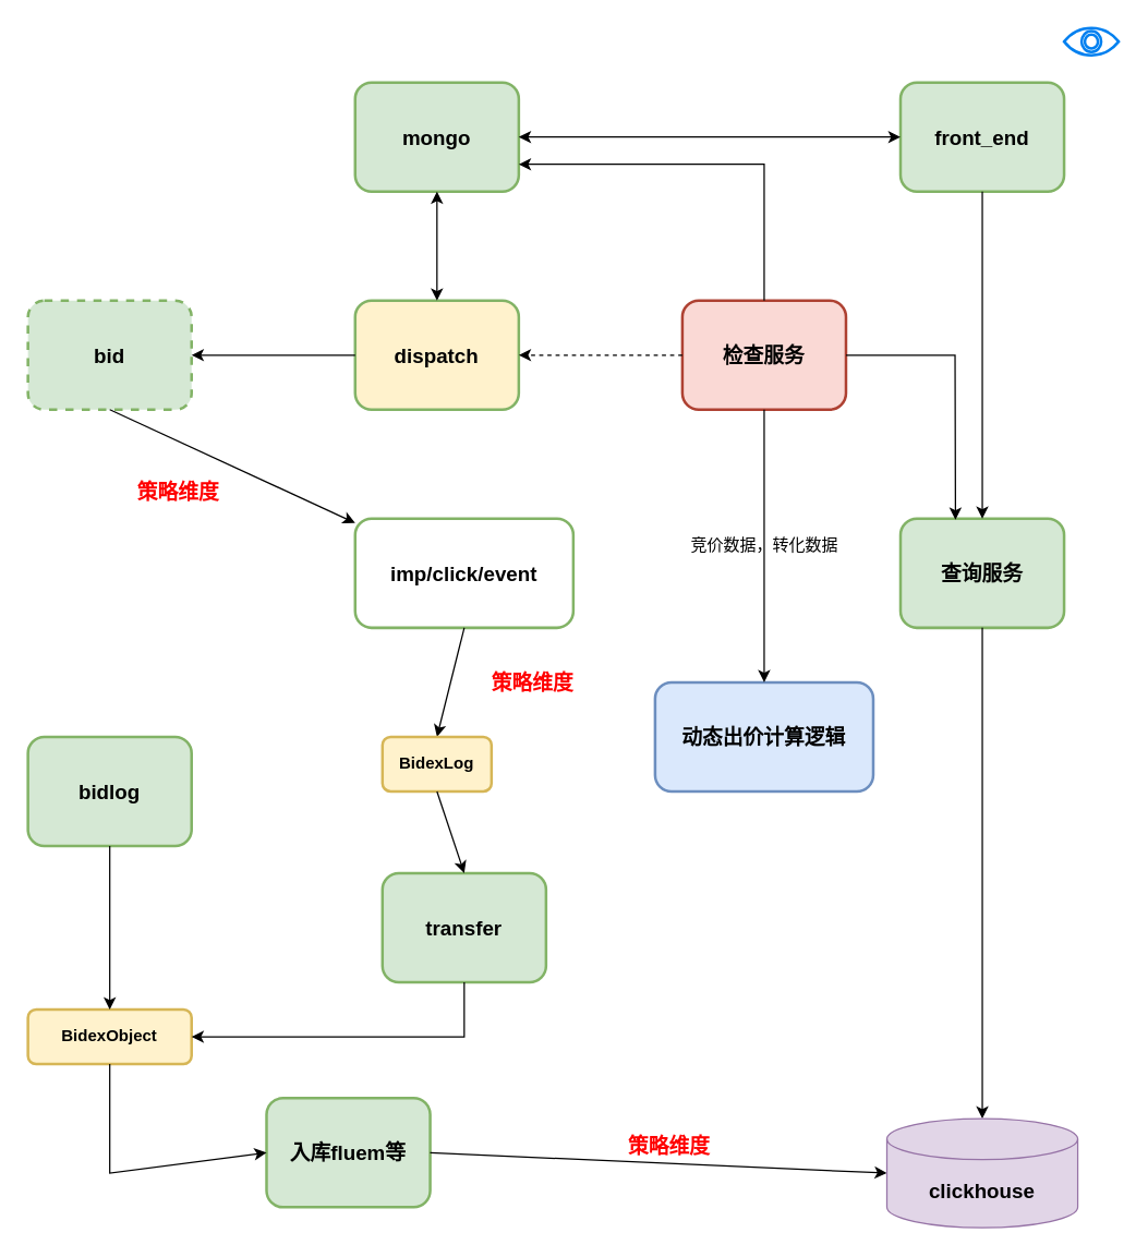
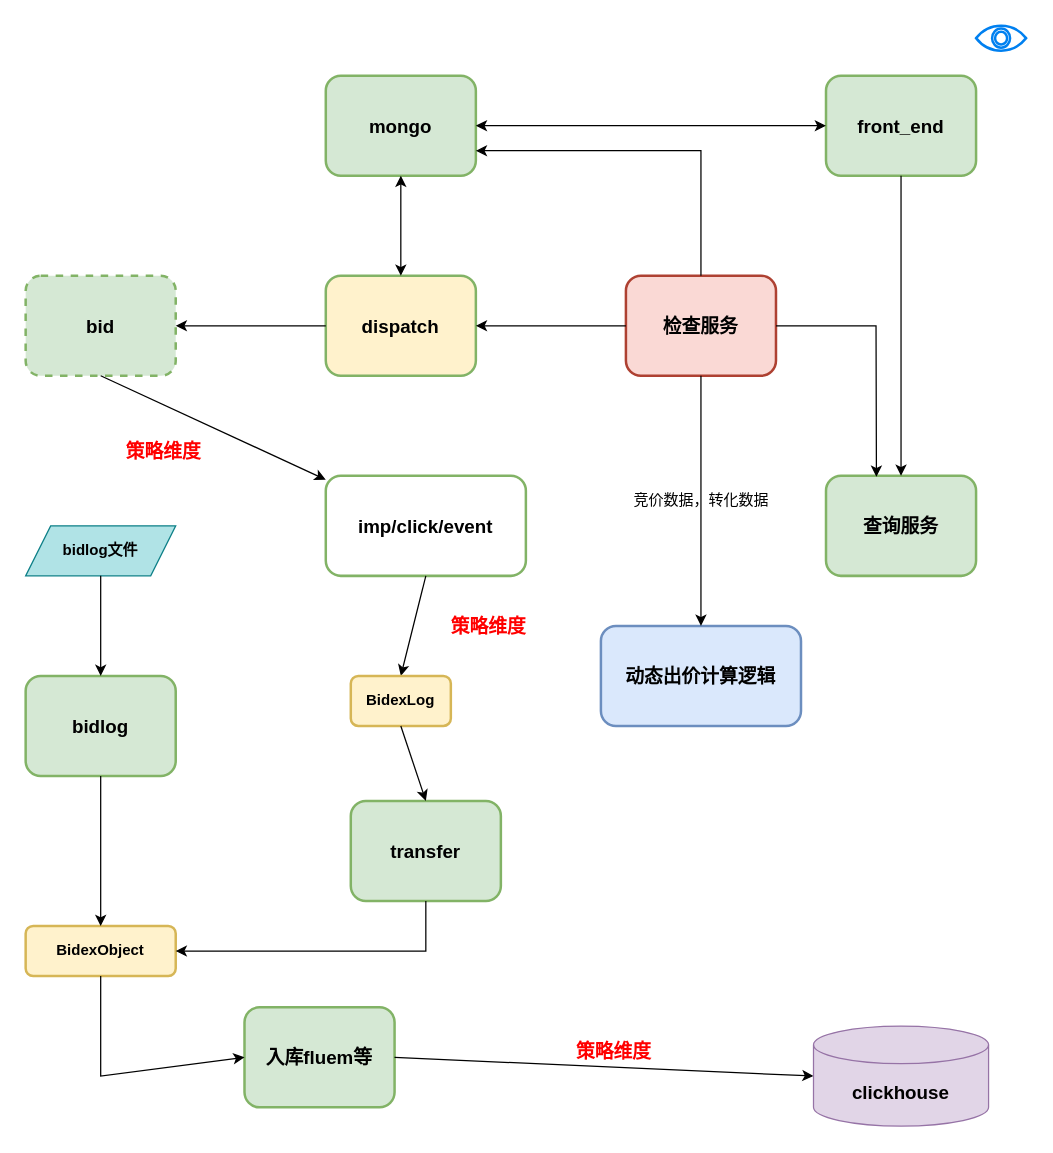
  <mxCell id="0" />
  <mxCell id="1" parent="0" />
  <mxCell id="2" value="&lt;b&gt;&lt;font style=&quot;font-size: 15px;&quot;&gt;动态出价计算逻辑&lt;/font&gt;&lt;/b&gt;" style="rounded=1;whiteSpace=wrap;html=1;strokeWidth=2;fillWeight=4;hachureGap=8;hachureAngle=45;fillColor=#dae8fc;strokeColor=#6c8ebf;" vertex="1" parent="1"><mxGeometry x="480" y="500" width="160" height="80" as="geometry" /></mxCell>
  <mxCell id="3" value="&lt;b&gt;&lt;font style=&quot;font-size: 15px;&quot;&gt;bid&lt;/font&gt;&lt;/b&gt;" style="rounded=1;whiteSpace=wrap;html=1;strokeWidth=2;fillWeight=4;hachureGap=8;hachureAngle=45;fillColor=#d5e8d4;strokeColor=#82b366;dashed=1;" vertex="1" parent="1"><mxGeometry x="20" y="220" width="120" height="80" as="geometry" /></mxCell>
  <mxCell id="4" value="&lt;span style=&quot;font-size: 15px;&quot;&gt;&lt;b&gt;bidlog&lt;/b&gt;&lt;/span&gt;" style="rounded=1;whiteSpace=wrap;html=1;strokeWidth=2;fillWeight=4;hachureGap=8;hachureAngle=45;fillColor=#d5e8d4;strokeColor=#82b366;" vertex="1" parent="1"><mxGeometry x="20" y="540" width="120" height="80" as="geometry" /></mxCell>
  <mxCell id="5" value="&lt;span style=&quot;font-size: 15px;&quot;&gt;&lt;b&gt;查询服务&lt;/b&gt;&lt;/span&gt;" style="rounded=1;whiteSpace=wrap;html=1;strokeWidth=2;fillWeight=4;hachureGap=8;hachureAngle=45;fillColor=#d5e8d4;strokeColor=#82b366;" vertex="1" parent="1"><mxGeometry x="660" y="380" width="120" height="80" as="geometry" /></mxCell>
  <mxCell id="6" value="竞价数据，转化数据" style="text;strokeColor=none;fillColor=none;html=1;fontSize=12;fontStyle=0;verticalAlign=middle;align=center;" vertex="1" parent="1"><mxGeometry x="500" y="380" width="120" height="40" as="geometry" /></mxCell>
  <mxCell id="7" value="&lt;span style=&quot;font-size: 15px;&quot;&gt;&lt;b&gt;imp/click/event&lt;/b&gt;&lt;/span&gt;" style="rounded=1;whiteSpace=wrap;html=1;strokeWidth=2;fillWeight=4;hachureGap=8;hachureAngle=45;fillColor=#ffffff;strokeColor=#82b366;" vertex="1" parent="1"><mxGeometry x="260" y="380" width="160" height="80" as="geometry" /></mxCell>
  <mxCell id="8" value="&lt;span style=&quot;font-size: 15px;&quot;&gt;&lt;b&gt;dispatch&lt;/b&gt;&lt;/span&gt;" style="rounded=1;whiteSpace=wrap;html=1;strokeWidth=2;fillWeight=4;hachureGap=8;hachureAngle=45;fillColor=#fff2cc;strokeColor=#82b366;" vertex="1" parent="1"><mxGeometry x="260" y="220" width="120" height="80" as="geometry" /></mxCell>
  <mxCell id="9" value="&lt;span style=&quot;font-size: 15px;&quot;&gt;&lt;b&gt;检查服务&lt;/b&gt;&lt;/span&gt;" style="rounded=1;whiteSpace=wrap;html=1;strokeWidth=2;fillWeight=4;hachureGap=8;hachureAngle=45;fillColor=#fad9d5;strokeColor=#ae4132;" vertex="1" parent="1"><mxGeometry x="500" y="220" width="120" height="80" as="geometry" /></mxCell>
- <mxCell id="10" value="" style="endArrow=classic;html=1;rounded=0;exitX=0;exitY=0.5;exitDx=0;exitDy=0;entryX=1;entryY=0.5;entryDx=0;entryDy=0;dashed=1;" edge="1" parent="1" source="9" target="8"><mxGeometry width="50" height="50" relative="1" as="geometry"><mxPoint x="630" y="310" as="sourcePoint" /><mxPoint x="630" y="390" as="targetPoint" /></mxGeometry></mxCell>
+ <mxCell id="10" value="" style="endArrow=classic;html=1;rounded=0;exitX=0;exitY=0.5;exitDx=0;exitDy=0;entryX=1;entryY=0.5;entryDx=0;entryDy=0;" edge="1" parent="1" source="9" target="8"><mxGeometry width="50" height="50" relative="1" as="geometry"><mxPoint x="630" y="310" as="sourcePoint" /><mxPoint x="630" y="390" as="targetPoint" /></mxGeometry></mxCell>
  <mxCell id="11" value="&lt;span style=&quot;font-size: 15px;&quot;&gt;&lt;b&gt;mongo&lt;/b&gt;&lt;/span&gt;" style="rounded=1;whiteSpace=wrap;html=1;strokeWidth=2;fillWeight=4;hachureGap=8;hachureAngle=45;fillColor=#d5e8d4;strokeColor=#82b366;" vertex="1" parent="1"><mxGeometry x="260" y="60" width="120" height="80" as="geometry" /></mxCell>
  <mxCell id="12" value="" style="endArrow=classic;startArrow=classic;html=1;rounded=0;entryX=0.5;entryY=1;entryDx=0;entryDy=0;exitX=0.5;exitY=0;exitDx=0;exitDy=0;" edge="1" parent="1" source="8" target="11"><mxGeometry width="50" height="50" relative="1" as="geometry"><mxPoint x="170" y="450" as="sourcePoint" /><mxPoint x="220" y="400" as="targetPoint" /></mxGeometry></mxCell>
  <mxCell id="13" value="&lt;span style=&quot;font-size: 15px;&quot;&gt;&lt;b&gt;front_end&lt;/b&gt;&lt;/span&gt;" style="rounded=1;whiteSpace=wrap;html=1;strokeWidth=2;fillWeight=4;hachureGap=8;hachureAngle=45;fillColor=#d5e8d4;strokeColor=#82b366;" vertex="1" parent="1"><mxGeometry x="660" y="60" width="120" height="80" as="geometry" /></mxCell>
  <mxCell id="14" value="" style="endArrow=classic;startArrow=classic;html=1;rounded=0;strokeWidth=1;exitX=1;exitY=0.5;exitDx=0;exitDy=0;entryX=0;entryY=0.5;entryDx=0;entryDy=0;" edge="1" parent="1" source="11" target="13"><mxGeometry width="50" height="50" relative="1" as="geometry"><mxPoint x="430" y="380" as="sourcePoint" /><mxPoint x="480" y="330" as="targetPoint" /></mxGeometry></mxCell>
  <mxCell id="15" value="" style="html=1;verticalLabelPosition=bottom;align=center;labelBackgroundColor=#ffffff;verticalAlign=top;strokeWidth=2;strokeColor=#0080F0;shadow=0;dashed=0;shape=mxgraph.ios7.icons.eye;fontStyle=1;fontSize=15;" vertex="1" parent="1"><mxGeometry x="780" y="20" width="40" height="20" as="geometry" /></mxCell>
  <mxCell id="16" value="" style="endArrow=classic;html=1;rounded=0;exitX=0.5;exitY=1;exitDx=0;exitDy=0;" edge="1" parent="1" source="3" target="7"><mxGeometry width="50" height="50" relative="1" as="geometry"><mxPoint x="330" y="550" as="sourcePoint" /><mxPoint x="80" y="380" as="targetPoint" /></mxGeometry></mxCell>
  <mxCell id="17" value="&lt;span style=&quot;font-size: 15px;&quot;&gt;&lt;b&gt;transfer&lt;/b&gt;&lt;/span&gt;" style="rounded=1;whiteSpace=wrap;html=1;strokeWidth=2;fillWeight=4;hachureGap=8;hachureAngle=45;fillColor=#d5e8d4;strokeColor=#82b366;" vertex="1" parent="1"><mxGeometry x="280" y="640" width="120" height="80" as="geometry" /></mxCell>
  <mxCell id="18" value="" style="endArrow=classic;html=1;rounded=0;exitX=0.5;exitY=1;exitDx=0;exitDy=0;entryX=0.5;entryY=0;entryDx=0;entryDy=0;" edge="1" parent="1" source="7" target="21"><mxGeometry width="50" height="50" relative="1" as="geometry"><mxPoint x="90" y="150" as="sourcePoint" /><mxPoint x="350" y="550" as="targetPoint" /></mxGeometry></mxCell>
  <mxCell id="19" value="" style="endArrow=classic;html=1;rounded=0;exitX=0.5;exitY=1;exitDx=0;exitDy=0;entryX=0.5;entryY=0;entryDx=0;entryDy=0;" edge="1" parent="1" source="9" target="2"><mxGeometry width="50" height="50" relative="1" as="geometry"><mxPoint x="330" y="430" as="sourcePoint" /><mxPoint x="559" y="380" as="targetPoint" /></mxGeometry></mxCell>
- <mxCell id="20" value="" style="endArrow=classic;html=1;rounded=0;exitX=0.5;exitY=1;exitDx=0;exitDy=0;entryX=0.5;entryY=0;entryDx=0;entryDy=0;entryPerimeter=0;" edge="1" parent="1" source="5" target="30"><mxGeometry width="50" height="50" relative="1" as="geometry"><mxPoint x="330" y="470" as="sourcePoint" /><mxPoint x="600" y="820" as="targetPoint" /></mxGeometry></mxCell>
  <mxCell id="21" value="BidexLog" style="rounded=1;whiteSpace=wrap;html=1;strokeWidth=2;fillWeight=4;hachureGap=8;hachureAngle=45;fillColor=#fff2cc;fontStyle=1;strokeColor=#d6b656;" vertex="1" parent="1"><mxGeometry x="280" y="540" width="80" height="40" as="geometry" /></mxCell>
  <mxCell id="22" value="BidexObject" style="rounded=1;whiteSpace=wrap;html=1;strokeWidth=2;fillWeight=4;hachureGap=8;hachureAngle=45;fillColor=#fff2cc;fontStyle=1;strokeColor=#d6b656;" vertex="1" parent="1"><mxGeometry x="20" y="740" width="120" height="40" as="geometry" /></mxCell>
  <mxCell id="23" value="" style="endArrow=classic;html=1;rounded=0;exitX=0.5;exitY=1;exitDx=0;exitDy=0;entryX=0.5;entryY=0;entryDx=0;entryDy=0;" edge="1" parent="1" source="4" target="22"><mxGeometry width="50" height="50" relative="1" as="geometry"><mxPoint x="90" y="150" as="sourcePoint" /><mxPoint x="80" y="590" as="targetPoint" /></mxGeometry></mxCell>
  <mxCell id="24" value="" style="endArrow=classic;html=1;rounded=0;exitX=0.5;exitY=1;exitDx=0;exitDy=0;entryX=0.5;entryY=0;entryDx=0;entryDy=0;" edge="1" parent="1" source="21" target="17"><mxGeometry width="50" height="50" relative="1" as="geometry"><mxPoint x="350" y="470" as="sourcePoint" /><mxPoint x="350" y="510" as="targetPoint" /></mxGeometry></mxCell>
  <mxCell id="25" value="" style="endArrow=classic;html=1;rounded=0;exitX=0.5;exitY=1;exitDx=0;exitDy=0;entryX=1;entryY=0.5;entryDx=0;entryDy=0;" edge="1" parent="1" source="17" target="22"><mxGeometry width="50" height="50" relative="1" as="geometry"><mxPoint x="350" y="550" as="sourcePoint" /><mxPoint x="350" y="590" as="targetPoint" /><Array as="points"><mxPoint x="340" y="760" /></Array></mxGeometry></mxCell>
  <mxCell id="26" value="&lt;span style=&quot;font-size: 15px;&quot;&gt;&lt;b&gt;入库fluem等&lt;/b&gt;&lt;/span&gt;" style="rounded=1;whiteSpace=wrap;html=1;strokeWidth=2;fillWeight=4;hachureGap=8;hachureAngle=45;fillColor=#d5e8d4;strokeColor=#82b366;" vertex="1" parent="1"><mxGeometry x="195" y="805" width="120" height="80" as="geometry" /></mxCell>
  <mxCell id="27" value="" style="endArrow=classic;html=1;rounded=0;exitX=0.5;exitY=1;exitDx=0;exitDy=0;entryX=0;entryY=0.5;entryDx=0;entryDy=0;" edge="1" parent="1" source="22" target="26"><mxGeometry width="50" height="50" relative="1" as="geometry"><mxPoint x="90" y="470" as="sourcePoint" /><mxPoint x="90" y="750" as="targetPoint" /><Array as="points"><mxPoint x="80" y="860" /></Array></mxGeometry></mxCell>
  <mxCell id="28" value="" style="endArrow=classic;html=1;rounded=0;exitX=1;exitY=0.5;exitDx=0;exitDy=0;entryX=0;entryY=0.5;entryDx=0;entryDy=0;entryPerimeter=0;" edge="1" parent="1" source="26" target="30"><mxGeometry width="50" height="50" relative="1" as="geometry"><mxPoint x="350" y="570" as="sourcePoint" /><mxPoint x="540" y="860" as="targetPoint" /></mxGeometry></mxCell>
  <mxCell id="29" value="" style="endArrow=classic;html=1;rounded=0;entryX=1;entryY=0.5;entryDx=0;entryDy=0;" edge="1" parent="1" target="3"><mxGeometry width="50" height="50" relative="1" as="geometry"><mxPoint x="260" y="260" as="sourcePoint" /><mxPoint x="390" y="270" as="targetPoint" /></mxGeometry></mxCell>
  <mxCell id="30" value="&lt;b style=&quot;border-color: var(--border-color); font-size: 15px;&quot;&gt;clickhouse&lt;/b&gt;" style="shape=cylinder3;whiteSpace=wrap;html=1;boundedLbl=1;backgroundOutline=1;size=15;fillColor=#e1d5e7;strokeColor=#9673a6;" vertex="1" parent="1"><mxGeometry x="650" y="820" width="140" height="80" as="geometry" /></mxCell>
  <mxCell id="31" value="" style="endArrow=classic;html=1;rounded=0;exitX=0.5;exitY=1;exitDx=0;exitDy=0;entryX=0.5;entryY=0;entryDx=0;entryDy=0;" edge="1" parent="1" source="13" target="5"><mxGeometry width="50" height="50" relative="1" as="geometry"><mxPoint x="570" y="310" as="sourcePoint" /><mxPoint x="569" y="390" as="targetPoint" /></mxGeometry></mxCell>
+ <mxCell id="32" value="bidlog文件" style="shape=parallelogram;perimeter=parallelogramPerimeter;whiteSpace=wrap;html=1;fixedSize=1;fontStyle=1;fillColor=#b0e3e6;strokeColor=#0e8088;" vertex="1" parent="1"><mxGeometry x="20" y="420" width="120" height="40" as="geometry" /></mxCell>
+ <mxCell id="33" value="" style="endArrow=classic;html=1;rounded=0;exitX=0.5;exitY=1;exitDx=0;exitDy=0;entryX=0.5;entryY=0;entryDx=0;entryDy=0;" edge="1" parent="1" source="32" target="4"><mxGeometry width="50" height="50" relative="1" as="geometry"><mxPoint x="90" y="310" as="sourcePoint" /><mxPoint x="90" y="390" as="targetPoint" /></mxGeometry></mxCell>
  <mxCell id="34" value="策略维度" style="text;strokeColor=none;fillColor=none;html=1;fontSize=15;fontStyle=1;verticalAlign=middle;align=center;fontColor=#FF0000;" vertex="1" parent="1"><mxGeometry x="80" y="340" width="100" height="40" as="geometry" /></mxCell>
  <mxCell id="35" value="策略维度" style="text;strokeColor=none;fillColor=none;html=1;fontSize=15;fontStyle=1;verticalAlign=middle;align=center;fontColor=#FF0000;" vertex="1" parent="1"><mxGeometry x="340" y="480" width="100" height="40" as="geometry" /></mxCell>
  <mxCell id="36" value="" style="endArrow=classic;html=1;rounded=0;exitX=1;exitY=0.5;exitDx=0;exitDy=0;entryX=0.336;entryY=0.01;entryDx=0;entryDy=0;entryPerimeter=0;" edge="1" parent="1" source="9" target="5"><mxGeometry width="50" height="50" relative="1" as="geometry"><mxPoint x="730" y="150" as="sourcePoint" /><mxPoint x="730" y="390" as="targetPoint" /><Array as="points"><mxPoint x="700" y="260" /></Array></mxGeometry></mxCell>
  <mxCell id="37" value="策略维度" style="text;strokeColor=none;fillColor=none;html=1;fontSize=15;fontStyle=1;verticalAlign=middle;align=center;fontColor=#FF0000;" vertex="1" parent="1"><mxGeometry x="440" y="820" width="100" height="40" as="geometry" /></mxCell>
  <mxCell id="38" value="" style="endArrow=classic;html=1;rounded=0;exitX=0.5;exitY=0;exitDx=0;exitDy=0;entryX=1;entryY=0.75;entryDx=0;entryDy=0;" edge="1" parent="1" source="9" target="11"><mxGeometry width="50" height="50" relative="1" as="geometry"><mxPoint x="570" y="310" as="sourcePoint" /><mxPoint x="410" y="160" as="targetPoint" /><Array as="points"><mxPoint x="560" y="120" /></Array></mxGeometry></mxCell>
